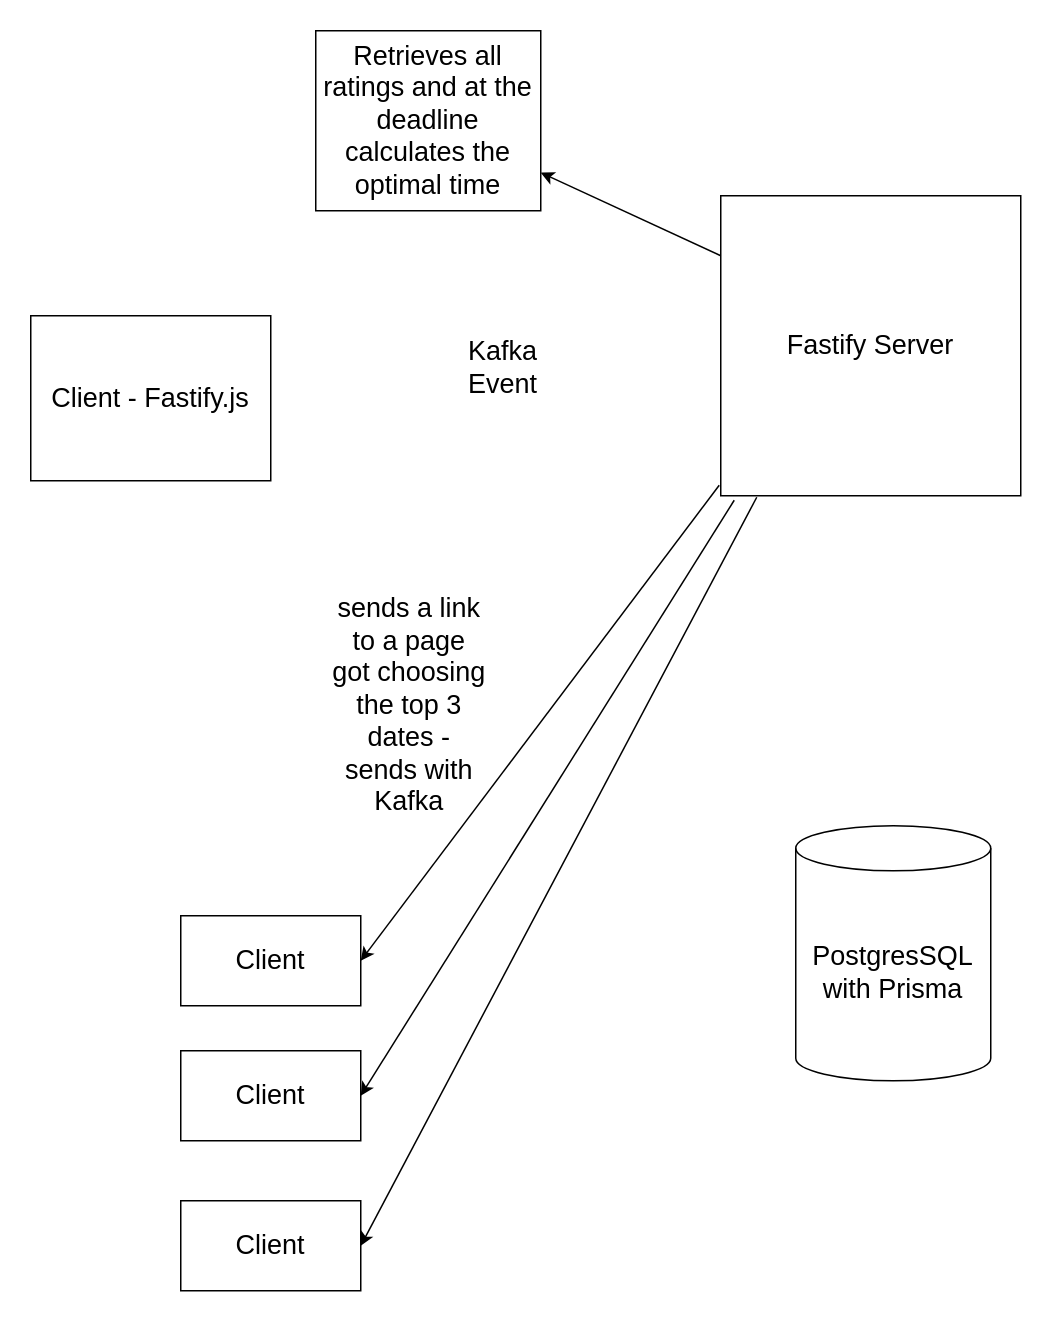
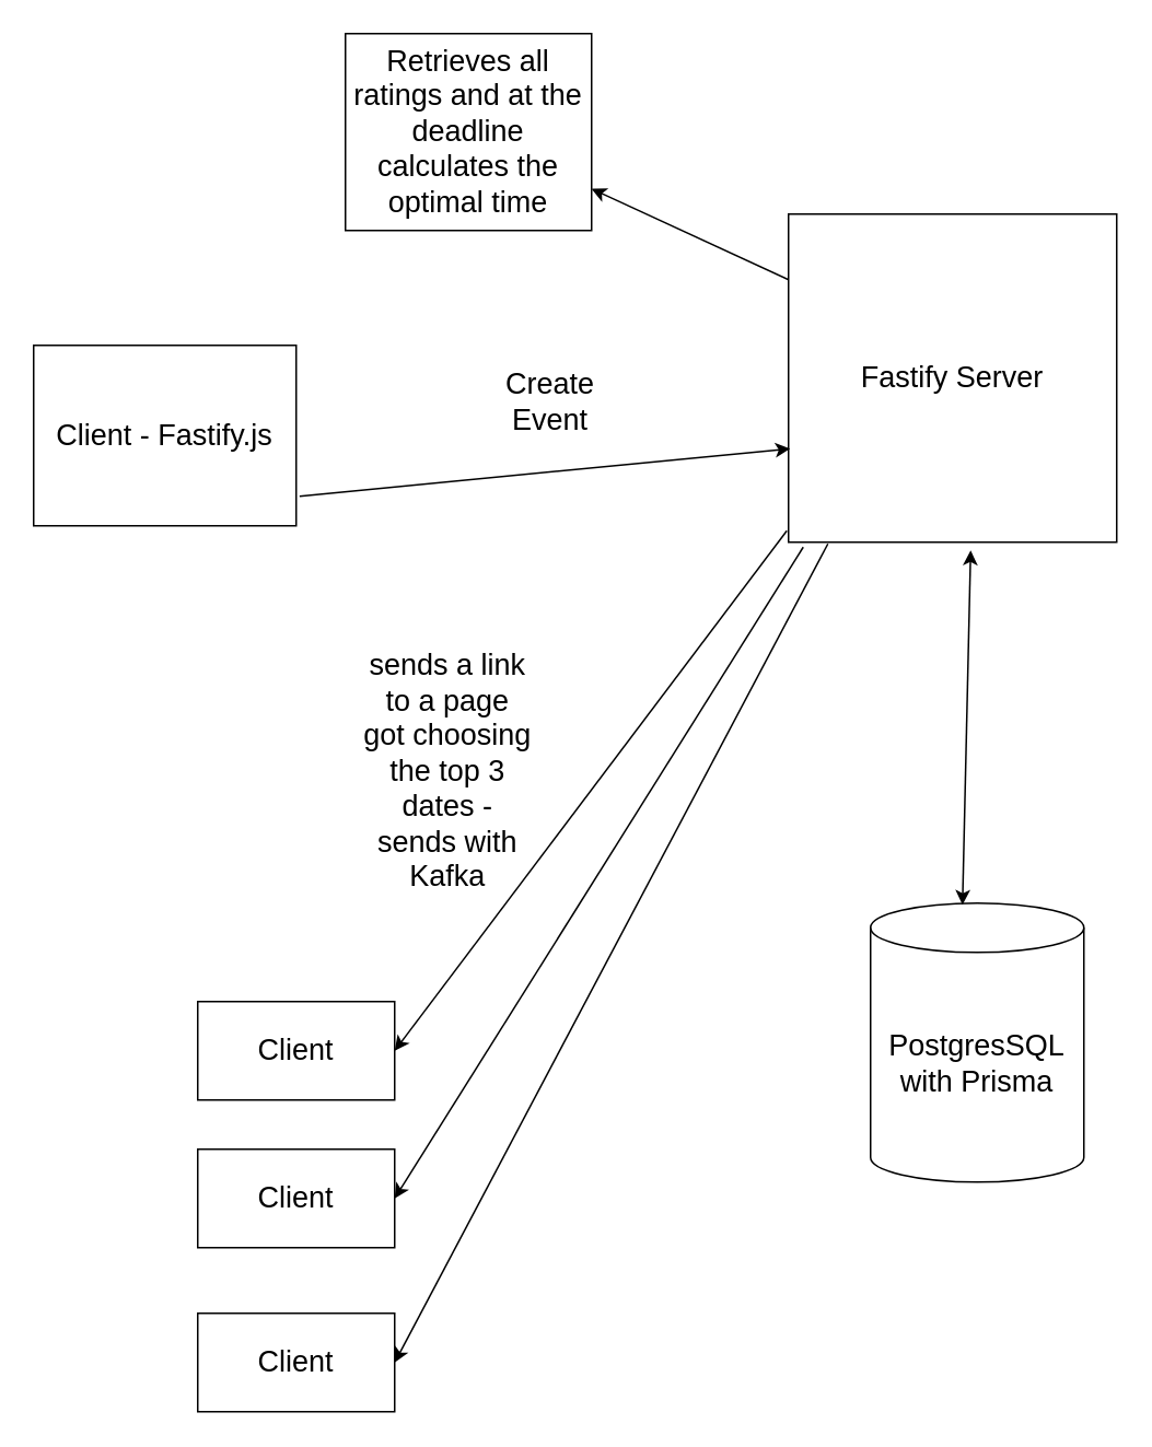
  <mxCell id="0" />
  <mxCell id="1" parent="0" />
  <mxCell id="2" value="&lt;font style=&quot;&quot;&gt;&lt;span style=&quot;font-size: 18px;&quot;&gt;Client - Fastify.js&lt;/span&gt;&lt;font size=&quot;1&quot;&gt;&lt;br&gt;&lt;/font&gt;&lt;/font&gt;" style="rounded=0;whiteSpace=wrap;html=1;" vertex="1" parent="1"><mxGeometry x="20" y="210" width="160" height="110" as="geometry" /></mxCell>
  <mxCell id="3" value="Fastify Server" style="whiteSpace=wrap;html=1;aspect=fixed;fontSize=18;" vertex="1" parent="1"><mxGeometry x="480" y="130" width="200" height="200" as="geometry" /></mxCell>
  <mxCell id="4" value="PostgresSQL&lt;br&gt;with Prisma" style="shape=cylinder3;whiteSpace=wrap;html=1;boundedLbl=1;backgroundOutline=1;size=15;fontSize=18;" vertex="1" parent="1"><mxGeometry x="530" y="550" width="130" height="170" as="geometry" /></mxCell>
- <mxCell id="6" value="Kafka Event" style="text;html=1;strokeColor=none;fillColor=none;align=center;verticalAlign=middle;whiteSpace=wrap;rounded=0;fontSize=18;" vertex="1" parent="1"><mxGeometry x="305" y="230" width="60" height="30" as="geometry" /></mxCell>
+ <mxCell id="5" value="" style="endArrow=classic;startArrow=classic;html=1;fontSize=18;entryX=0.555;entryY=1.025;entryDx=0;entryDy=0;entryPerimeter=0;exitX=0.431;exitY=0.006;exitDx=0;exitDy=0;exitPerimeter=0;" edge="1" parent="1" source="4" target="3"><mxGeometry width="50" height="50" relative="1" as="geometry"><mxPoint x="340" y="450" as="sourcePoint" /><mxPoint x="390" y="400" as="targetPoint" /><Array as="points" /></mxGeometry></mxCell>
+ <mxCell id="6" value="Create Event" style="text;html=1;strokeColor=none;fillColor=none;align=center;verticalAlign=middle;whiteSpace=wrap;rounded=0;fontSize=18;" vertex="1" parent="1"><mxGeometry x="305" y="230" width="60" height="30" as="geometry" /></mxCell>
  <mxCell id="7" value="" style="endArrow=classic;html=1;fontSize=18;" edge="1" parent="1" target="8"><mxGeometry width="50" height="50" relative="1" as="geometry"><mxPoint x="480" y="170" as="sourcePoint" /><mxPoint x="380" y="110" as="targetPoint" /></mxGeometry></mxCell>
  <mxCell id="8" value="Retrieves all ratings and at the deadline calculates the optimal time" style="rounded=0;whiteSpace=wrap;html=1;fontSize=18;" vertex="1" parent="1"><mxGeometry x="210" y="20" width="150" height="120" as="geometry" /></mxCell>
+ <mxCell id="9" value="" style="endArrow=classic;html=1;fontSize=18;exitX=1.013;exitY=0.836;exitDx=0;exitDy=0;exitPerimeter=0;entryX=0.005;entryY=0.715;entryDx=0;entryDy=0;entryPerimeter=0;" edge="1" parent="1" source="2" target="3"><mxGeometry width="50" height="50" relative="1" as="geometry"><mxPoint x="270" y="350" as="sourcePoint" /><mxPoint x="320" y="300" as="targetPoint" /></mxGeometry></mxCell>
  <mxCell id="10" value="Client" style="rounded=0;whiteSpace=wrap;html=1;fontSize=18;" vertex="1" parent="1"><mxGeometry x="120" y="610" width="120" height="60" as="geometry" /></mxCell>
  <mxCell id="11" value="Client" style="rounded=0;whiteSpace=wrap;html=1;fontSize=18;" vertex="1" parent="1"><mxGeometry x="120" y="700" width="120" height="60" as="geometry" /></mxCell>
  <mxCell id="12" value="Client" style="rounded=0;whiteSpace=wrap;html=1;fontSize=18;" vertex="1" parent="1"><mxGeometry x="120" y="800" width="120" height="60" as="geometry" /></mxCell>
  <mxCell id="13" value="" style="endArrow=classic;html=1;fontSize=18;exitX=-0.005;exitY=0.965;exitDx=0;exitDy=0;exitPerimeter=0;entryX=1;entryY=0.5;entryDx=0;entryDy=0;" edge="1" parent="1" source="3" target="10"><mxGeometry width="50" height="50" relative="1" as="geometry"><mxPoint x="340" y="440" as="sourcePoint" /><mxPoint x="390" y="390" as="targetPoint" /></mxGeometry></mxCell>
  <mxCell id="14" value="" style="endArrow=classic;html=1;fontSize=18;exitX=-0.005;exitY=0.965;exitDx=0;exitDy=0;exitPerimeter=0;entryX=1;entryY=0.5;entryDx=0;entryDy=0;" edge="1" parent="1" target="11"><mxGeometry width="50" height="50" relative="1" as="geometry"><mxPoint x="489" y="333" as="sourcePoint" /><mxPoint x="170" y="520" as="targetPoint" /></mxGeometry></mxCell>
  <mxCell id="15" value="" style="endArrow=classic;html=1;fontSize=18;exitX=0.12;exitY=1.005;exitDx=0;exitDy=0;exitPerimeter=0;entryX=1;entryY=0.5;entryDx=0;entryDy=0;" edge="1" parent="1" source="3" target="12"><mxGeometry width="50" height="50" relative="1" as="geometry"><mxPoint x="499" y="343" as="sourcePoint" /><mxPoint x="180" y="530" as="targetPoint" /></mxGeometry></mxCell>
  <mxCell id="16" value="sends a link to a page got choosing the top 3 dates - sends with Kafka" style="text;html=1;strokeColor=none;fillColor=none;align=center;verticalAlign=middle;whiteSpace=wrap;rounded=0;fontSize=18;" vertex="1" parent="1"><mxGeometry x="220" y="380" width="105" height="180" as="geometry" /></mxCell>
